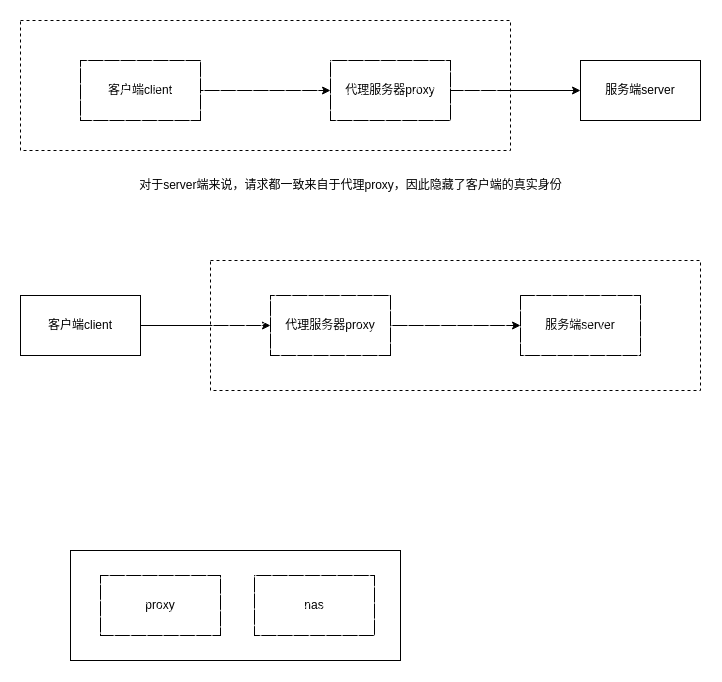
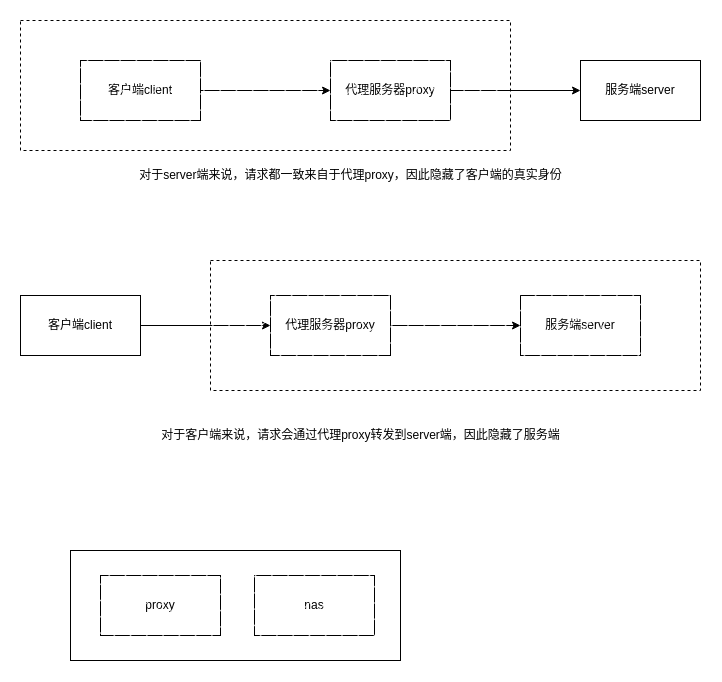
  <mxCell id="0" />
  <mxCell id="1" parent="0" />
  <mxCell id="2" style="edgeStyle=orthogonalEdgeStyle;rounded=0;orthogonalLoop=1;jettySize=auto;html=1;exitX=1;exitY=0.5;exitDx=0;exitDy=0;" edge="1" parent="1" source="3" target="5"><mxGeometry relative="1" as="geometry" /></mxCell>
  <mxCell id="3" value="客户端client" style="rounded=0;whiteSpace=wrap;html=1;" vertex="1" parent="1"><mxGeometry x="80" y="60" width="120" height="60" as="geometry" /></mxCell>
  <mxCell id="4" style="edgeStyle=orthogonalEdgeStyle;rounded=0;orthogonalLoop=1;jettySize=auto;html=1;exitX=1;exitY=0.5;exitDx=0;exitDy=0;" edge="1" parent="1" source="5" target="6"><mxGeometry relative="1" as="geometry" /></mxCell>
  <mxCell id="5" value="代理服务器proxy" style="rounded=0;whiteSpace=wrap;html=1;" vertex="1" parent="1"><mxGeometry x="330" y="60" width="120" height="60" as="geometry" /></mxCell>
  <mxCell id="6" value="服务端server" style="whiteSpace=wrap;html=1;" vertex="1" parent="1"><mxGeometry x="580" y="60" width="120" height="60" as="geometry" /></mxCell>
- <mxCell id="7" value="对于server端来说，请求都一致来自于代理proxy，因此隐藏了客户端的真实身份" style="text;html=1;align=center;verticalAlign=middle;resizable=0;points=[];autosize=1;strokeColor=none;fillColor=none;" vertex="1" parent="1"><mxGeometry x="125" y="170" width="450" height="30" as="geometry" /></mxCell>
+ <mxCell id="7" value="对于server端来说，请求都一致来自于代理proxy，因此隐藏了客户端的真实身份" style="text;html=1;align=center;verticalAlign=middle;resizable=0;points=[];autosize=1;strokeColor=none;fillColor=none;" vertex="1" parent="1"><mxGeometry x="125" y="160" width="450" height="30" as="geometry" /></mxCell>
  <mxCell id="8" value="" style="rounded=0;whiteSpace=wrap;html=1;dashed=1;fillStyle=hatch;" vertex="1" parent="1"><mxGeometry x="20" width="490" height="130" as="geometry" y="20" /></mxCell>
  <mxCell id="9" style="edgeStyle=orthogonalEdgeStyle;rounded=0;orthogonalLoop=1;jettySize=auto;html=1;exitX=1;exitY=0.5;exitDx=0;exitDy=0;" edge="1" parent="1" source="10" target="12"><mxGeometry relative="1" as="geometry" /></mxCell>
  <mxCell id="10" value="客户端client" style="rounded=0;whiteSpace=wrap;html=1;" vertex="1" parent="1"><mxGeometry x="20" y="295" width="120" height="60" as="geometry" /></mxCell>
  <mxCell id="11" style="edgeStyle=orthogonalEdgeStyle;rounded=0;orthogonalLoop=1;jettySize=auto;html=1;exitX=1;exitY=0.5;exitDx=0;exitDy=0;" edge="1" parent="1" source="12" target="13"><mxGeometry relative="1" as="geometry" /></mxCell>
  <mxCell id="12" value="代理服务器proxy" style="rounded=0;whiteSpace=wrap;html=1;" vertex="1" parent="1"><mxGeometry x="270" y="295" width="120" height="60" as="geometry" /></mxCell>
  <mxCell id="13" value="服务端server" style="whiteSpace=wrap;html=1;" vertex="1" parent="1"><mxGeometry x="520" y="295" width="120" height="60" as="geometry" /></mxCell>
  <mxCell id="14" value="" style="rounded=0;whiteSpace=wrap;html=1;dashed=1;fillStyle=hatch;" vertex="1" parent="1"><mxGeometry x="210" y="260" width="490" height="130" as="geometry" /></mxCell>
+ <mxCell id="15" value="对于客户端来说，请求会通过代理proxy转发到server端，因此隐藏了服务端" style="text;html=1;align=center;verticalAlign=middle;resizable=0;points=[];autosize=1;strokeColor=none;fillColor=none;" vertex="1" parent="1"><mxGeometry x="150" y="420" width="420" height="30" as="geometry" /></mxCell>
  <mxCell id="16" value="nas" style="rounded=0;whiteSpace=wrap;html=1;" vertex="1" parent="1"><mxGeometry x="254" y="575" width="120" height="60" as="geometry" /></mxCell>
  <mxCell id="17" value="proxy" style="rounded=0;whiteSpace=wrap;html=1;" vertex="1" parent="1"><mxGeometry x="100" y="575" width="120" height="60" as="geometry" /></mxCell>
  <mxCell id="18" value="" style="rounded=0;whiteSpace=wrap;html=1;fillStyle=hatch;" vertex="1" parent="1"><mxGeometry x="70" y="550" width="330" height="110" as="geometry" /></mxCell>
